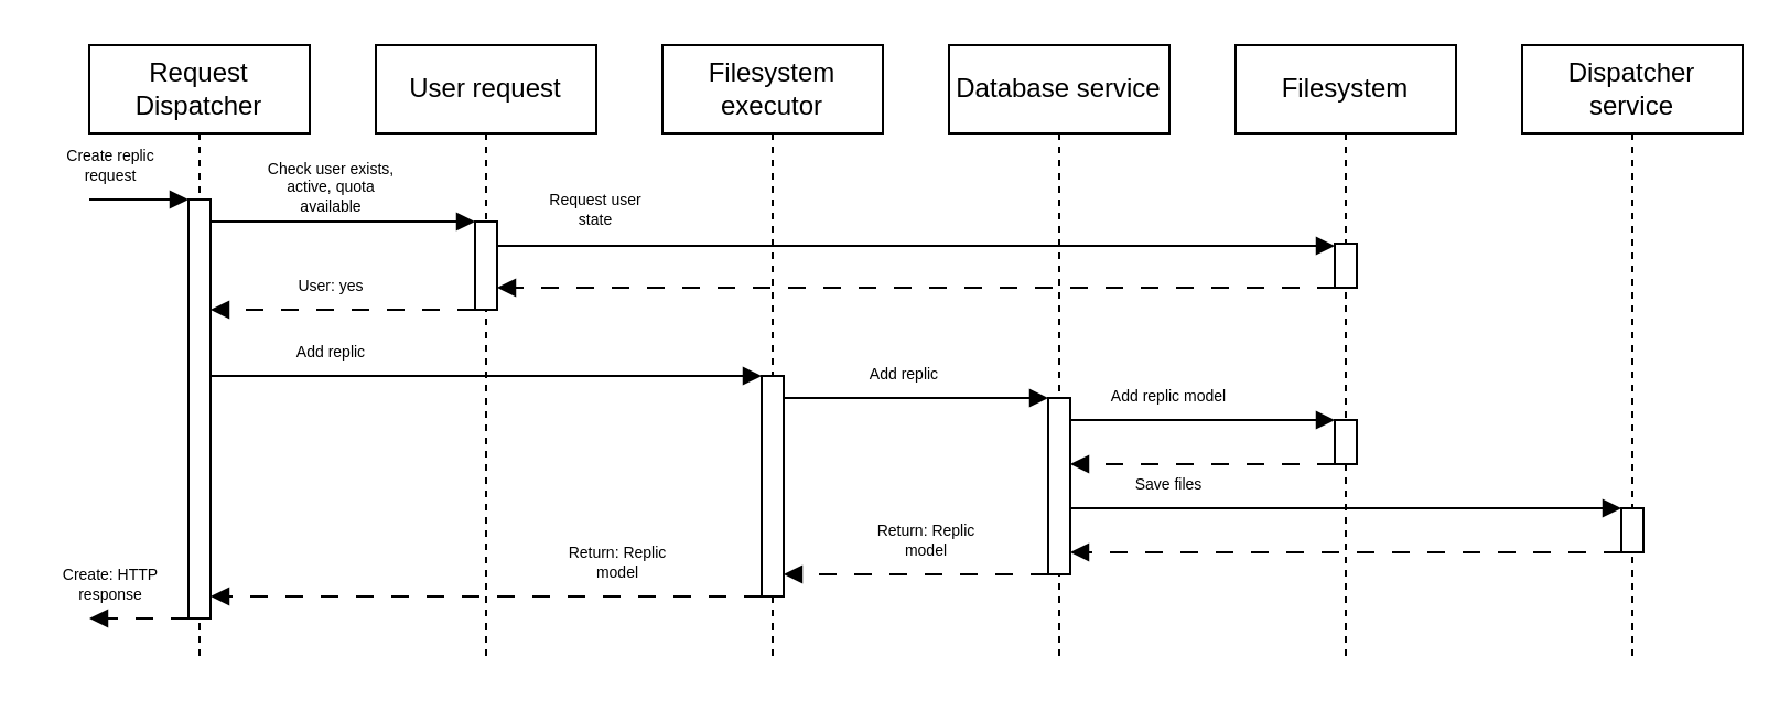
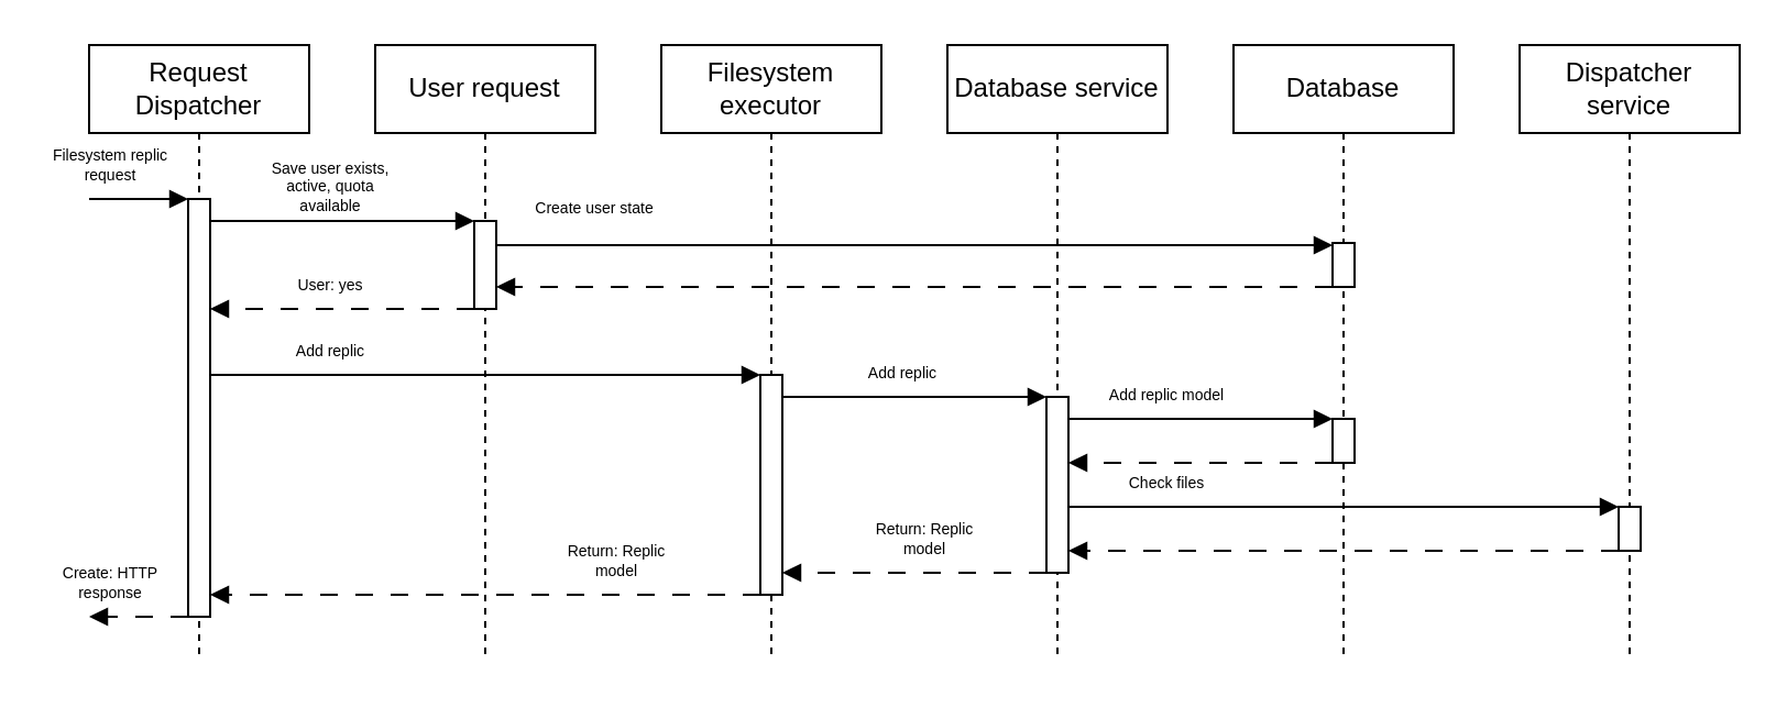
  <mxCell id="0" />
  <mxCell id="1" parent="0" />
  <mxCell id="2" value="Request Dispatcher" style="shape=umlLifeline;perimeter=lifelinePerimeter;whiteSpace=wrap;html=1;container=1;dropTarget=0;collapsible=0;recursiveResize=0;outlineConnect=0;portConstraint=eastwest;newEdgeStyle={&quot;edgeStyle&quot;:&quot;elbowEdgeStyle&quot;,&quot;elbow&quot;:&quot;vertical&quot;,&quot;curved&quot;:0,&quot;rounded&quot;:0};" vertex="1" parent="1"><mxGeometry x="40" y="20" width="100" height="280" as="geometry" /></mxCell>
  <mxCell id="3" style="edgeStyle=orthogonalEdgeStyle;rounded=0;orthogonalLoop=1;jettySize=auto;html=1;curved=0;endArrow=block;endFill=1;" edge="1" parent="2"><mxGeometry relative="1" as="geometry"><mxPoint x="45" y="70" as="targetPoint" /><mxPoint y="70" as="sourcePoint" /></mxGeometry></mxCell>
  <mxCell id="4" value="" style="html=1;points=[[0,0,0,0,5],[0,1,0,0,-5],[1,0,0,0,5],[1,1,0,0,-5]];perimeter=orthogonalPerimeter;outlineConnect=0;targetShapes=umlLifeline;portConstraint=eastwest;newEdgeStyle={&quot;curved&quot;:0,&quot;rounded&quot;:0};" vertex="1" parent="2"><mxGeometry x="45" y="70" width="10" height="190" as="geometry" /></mxCell>
- <mxCell id="5" value="Create replic request" style="text;html=1;align=center;verticalAlign=middle;whiteSpace=wrap;rounded=0;fontSize=7;" vertex="1" parent="1"><mxGeometry x="20" y="60" width="60" height="30" as="geometry" /></mxCell>
+ <mxCell id="5" value="Filesystem replic request" style="text;html=1;align=center;verticalAlign=middle;whiteSpace=wrap;rounded=0;fontSize=7;" vertex="1" parent="1"><mxGeometry x="20" y="60" width="60" height="30" as="geometry" /></mxCell>
  <mxCell id="6" value="User request" style="shape=umlLifeline;perimeter=lifelinePerimeter;whiteSpace=wrap;html=1;container=1;dropTarget=0;collapsible=0;recursiveResize=0;outlineConnect=0;portConstraint=eastwest;newEdgeStyle={&quot;edgeStyle&quot;:&quot;elbowEdgeStyle&quot;,&quot;elbow&quot;:&quot;vertical&quot;,&quot;curved&quot;:0,&quot;rounded&quot;:0};" vertex="1" parent="1"><mxGeometry x="170" y="20" width="100" height="280" as="geometry" /></mxCell>
  <mxCell id="7" value="" style="html=1;points=[[0,0,0,0,5],[0,1,0,0,-5],[1,0,0,0,5],[1,1,0,0,-5]];perimeter=orthogonalPerimeter;outlineConnect=0;targetShapes=umlLifeline;portConstraint=eastwest;newEdgeStyle={&quot;curved&quot;:0,&quot;rounded&quot;:0};" vertex="1" parent="6"><mxGeometry x="45" y="80" width="10" height="40" as="geometry" /></mxCell>
  <mxCell id="8" style="edgeStyle=orthogonalEdgeStyle;rounded=0;orthogonalLoop=1;jettySize=auto;html=1;curved=0;endArrow=block;endFill=1;" edge="1" parent="1"><mxGeometry relative="1" as="geometry"><mxPoint x="215" y="100" as="targetPoint" /><mxPoint x="95" y="100" as="sourcePoint" /></mxGeometry></mxCell>
- <mxCell id="9" value="Check user exists, active, quota available" style="text;html=1;align=center;verticalAlign=middle;whiteSpace=wrap;rounded=0;fontSize=7;" vertex="1" parent="1"><mxGeometry x="120" y="70" width="60" height="30" as="geometry" /></mxCell>
+ <mxCell id="9" value="Save user exists, active, quota available" style="text;html=1;align=center;verticalAlign=middle;whiteSpace=wrap;rounded=0;fontSize=7;" vertex="1" parent="1"><mxGeometry x="120" y="70" width="60" height="30" as="geometry" /></mxCell>
  <mxCell id="10" style="edgeStyle=orthogonalEdgeStyle;rounded=0;orthogonalLoop=1;jettySize=auto;html=1;curved=0;endArrow=block;endFill=1;dashed=1;dashPattern=8 8;" edge="1" parent="1" source="7" target="4"><mxGeometry relative="1" as="geometry"><mxPoint x="225" y="110" as="targetPoint" /><mxPoint x="105" y="110" as="sourcePoint" /><Array as="points"><mxPoint x="200" y="140" /><mxPoint x="200" y="140" /></Array></mxGeometry></mxCell>
  <mxCell id="11" value="User: yes" style="text;html=1;align=center;verticalAlign=middle;whiteSpace=wrap;rounded=0;fontSize=7;" vertex="1" parent="1"><mxGeometry x="120" y="120" width="60" height="20" as="geometry" /></mxCell>
- <mxCell id="12" value="Filesystem" style="shape=umlLifeline;perimeter=lifelinePerimeter;whiteSpace=wrap;html=1;container=1;dropTarget=0;collapsible=0;recursiveResize=0;outlineConnect=0;portConstraint=eastwest;newEdgeStyle={&quot;edgeStyle&quot;:&quot;elbowEdgeStyle&quot;,&quot;elbow&quot;:&quot;vertical&quot;,&quot;curved&quot;:0,&quot;rounded&quot;:0};" vertex="1" parent="1"><mxGeometry x="560" y="20" width="100" height="280" as="geometry" /></mxCell>
+ <mxCell id="12" value="Database" style="shape=umlLifeline;perimeter=lifelinePerimeter;whiteSpace=wrap;html=1;container=1;dropTarget=0;collapsible=0;recursiveResize=0;outlineConnect=0;portConstraint=eastwest;newEdgeStyle={&quot;edgeStyle&quot;:&quot;elbowEdgeStyle&quot;,&quot;elbow&quot;:&quot;vertical&quot;,&quot;curved&quot;:0,&quot;rounded&quot;:0};" vertex="1" parent="1"><mxGeometry x="560" y="20" width="100" height="280" as="geometry" /></mxCell>
  <mxCell id="13" value="" style="html=1;points=[[0,0,0,0,5],[0,1,0,0,-5],[1,0,0,0,5],[1,1,0,0,-5]];perimeter=orthogonalPerimeter;outlineConnect=0;targetShapes=umlLifeline;portConstraint=eastwest;newEdgeStyle={&quot;curved&quot;:0,&quot;rounded&quot;:0};" vertex="1" parent="12"><mxGeometry x="45" y="90" width="10" height="20" as="geometry" /></mxCell>
  <mxCell id="14" value="" style="html=1;points=[[0,0,0,0,5],[0,1,0,0,-5],[1,0,0,0,5],[1,1,0,0,-5]];perimeter=orthogonalPerimeter;outlineConnect=0;targetShapes=umlLifeline;portConstraint=eastwest;newEdgeStyle={&quot;curved&quot;:0,&quot;rounded&quot;:0};" vertex="1" parent="12"><mxGeometry x="45" y="170" width="10" height="20" as="geometry" /></mxCell>
  <mxCell id="15" style="edgeStyle=orthogonalEdgeStyle;rounded=0;orthogonalLoop=1;jettySize=auto;html=1;curved=0;endArrow=block;endFill=1;" edge="1" parent="1" target="13"><mxGeometry relative="1" as="geometry"><mxPoint x="345" y="110" as="targetPoint" /><mxPoint x="225" y="110" as="sourcePoint" /><Array as="points"><mxPoint x="225" y="111" /></Array></mxGeometry></mxCell>
- <mxCell id="16" value="Request user state" style="text;html=1;align=center;verticalAlign=middle;whiteSpace=wrap;rounded=0;fontSize=7;" vertex="1" parent="1"><mxGeometry x="240" y="80" width="60" height="30" as="geometry" /></mxCell>
+ <mxCell id="16" value="Create user state" style="text;html=1;align=center;verticalAlign=middle;whiteSpace=wrap;rounded=0;fontSize=7;" vertex="1" parent="1"><mxGeometry x="240" y="80" width="60" height="30" as="geometry" /></mxCell>
  <mxCell id="17" style="edgeStyle=orthogonalEdgeStyle;rounded=0;orthogonalLoop=1;jettySize=auto;html=1;curved=0;endArrow=block;endFill=1;dashed=1;dashPattern=8 8;" edge="1" parent="1" source="13" target="7"><mxGeometry relative="1" as="geometry"><mxPoint x="225" y="130" as="targetPoint" /><mxPoint x="345" y="130" as="sourcePoint" /><Array as="points"><mxPoint x="300" y="130" /><mxPoint x="300" y="130" /></Array></mxGeometry></mxCell>
  <mxCell id="18" value="Database service" style="shape=umlLifeline;perimeter=lifelinePerimeter;whiteSpace=wrap;html=1;container=1;dropTarget=0;collapsible=0;recursiveResize=0;outlineConnect=0;portConstraint=eastwest;newEdgeStyle={&quot;edgeStyle&quot;:&quot;elbowEdgeStyle&quot;,&quot;elbow&quot;:&quot;vertical&quot;,&quot;curved&quot;:0,&quot;rounded&quot;:0};" vertex="1" parent="1"><mxGeometry x="430" y="20" width="100" height="280" as="geometry" /></mxCell>
  <mxCell id="19" value="" style="html=1;points=[[0,0,0,0,5],[0,1,0,0,-5],[1,0,0,0,5],[1,1,0,0,-5]];perimeter=orthogonalPerimeter;outlineConnect=0;targetShapes=umlLifeline;portConstraint=eastwest;newEdgeStyle={&quot;curved&quot;:0,&quot;rounded&quot;:0};" vertex="1" parent="18"><mxGeometry x="45" y="160" width="10" height="80" as="geometry" /></mxCell>
  <mxCell id="20" style="edgeStyle=orthogonalEdgeStyle;rounded=0;orthogonalLoop=1;jettySize=auto;html=1;curved=0;endArrow=block;endFill=1;" edge="1" parent="1" source="4" target="28"><mxGeometry relative="1" as="geometry"><mxPoint x="300" y="170" as="targetPoint" /><mxPoint x="105" y="110" as="sourcePoint" /><Array as="points"><mxPoint x="160" y="170" /><mxPoint x="160" y="170" /></Array></mxGeometry></mxCell>
  <mxCell id="21" value="Add replic" style="text;html=1;align=center;verticalAlign=middle;whiteSpace=wrap;rounded=0;fontSize=7;" vertex="1" parent="1"><mxGeometry x="120" y="150" width="60" height="20" as="geometry" /></mxCell>
  <mxCell id="22" style="edgeStyle=orthogonalEdgeStyle;rounded=0;orthogonalLoop=1;jettySize=auto;html=1;curved=0;endArrow=block;endFill=1;" edge="1" parent="1" source="28" target="19"><mxGeometry relative="1" as="geometry"><mxPoint x="355" y="180" as="targetPoint" /><mxPoint x="105" y="180" as="sourcePoint" /><Array as="points"><mxPoint x="390" y="180" /><mxPoint x="390" y="180" /></Array></mxGeometry></mxCell>
  <mxCell id="23" value="Add replic" style="text;html=1;align=center;verticalAlign=middle;whiteSpace=wrap;rounded=0;fontSize=7;" vertex="1" parent="1"><mxGeometry x="380" y="160" width="60" height="20" as="geometry" /></mxCell>
  <mxCell id="24" style="edgeStyle=orthogonalEdgeStyle;rounded=0;orthogonalLoop=1;jettySize=auto;html=1;curved=0;endArrow=block;endFill=1;dashed=1;dashPattern=8 8;" edge="1" parent="1" source="14" target="19"><mxGeometry relative="1" as="geometry"><mxPoint x="235" y="140" as="targetPoint" /><mxPoint x="525" y="140" as="sourcePoint" /><Array as="points"><mxPoint x="570" y="210" /><mxPoint x="570" y="210" /></Array></mxGeometry></mxCell>
  <mxCell id="25" value="Dispatcher service" style="shape=umlLifeline;perimeter=lifelinePerimeter;whiteSpace=wrap;html=1;container=1;dropTarget=0;collapsible=0;recursiveResize=0;outlineConnect=0;portConstraint=eastwest;newEdgeStyle={&quot;edgeStyle&quot;:&quot;elbowEdgeStyle&quot;,&quot;elbow&quot;:&quot;vertical&quot;,&quot;curved&quot;:0,&quot;rounded&quot;:0};" vertex="1" parent="1"><mxGeometry x="690" y="20" width="100" height="280" as="geometry" /></mxCell>
  <mxCell id="26" value="" style="html=1;points=[[0,0,0,0,5],[0,1,0,0,-5],[1,0,0,0,5],[1,1,0,0,-5]];perimeter=orthogonalPerimeter;outlineConnect=0;targetShapes=umlLifeline;portConstraint=eastwest;newEdgeStyle={&quot;curved&quot;:0,&quot;rounded&quot;:0};" vertex="1" parent="25"><mxGeometry x="45" y="210" width="10" height="20" as="geometry" /></mxCell>
  <mxCell id="27" value="Filesystem executor" style="shape=umlLifeline;perimeter=lifelinePerimeter;whiteSpace=wrap;html=1;container=1;dropTarget=0;collapsible=0;recursiveResize=0;outlineConnect=0;portConstraint=eastwest;newEdgeStyle={&quot;edgeStyle&quot;:&quot;elbowEdgeStyle&quot;,&quot;elbow&quot;:&quot;vertical&quot;,&quot;curved&quot;:0,&quot;rounded&quot;:0};" vertex="1" parent="1"><mxGeometry x="300" y="20" width="100" height="280" as="geometry" /></mxCell>
  <mxCell id="28" value="" style="html=1;points=[[0,0,0,0,5],[0,1,0,0,-5],[1,0,0,0,5],[1,1,0,0,-5]];perimeter=orthogonalPerimeter;outlineConnect=0;targetShapes=umlLifeline;portConstraint=eastwest;newEdgeStyle={&quot;curved&quot;:0,&quot;rounded&quot;:0};" vertex="1" parent="27"><mxGeometry x="45" y="150" width="10" height="100" as="geometry" /></mxCell>
  <mxCell id="29" style="edgeStyle=orthogonalEdgeStyle;rounded=0;orthogonalLoop=1;jettySize=auto;html=1;curved=0;endArrow=block;endFill=1;" edge="1" parent="1" source="19" target="14"><mxGeometry relative="1" as="geometry"><mxPoint x="485" y="190" as="targetPoint" /><mxPoint x="365" y="190" as="sourcePoint" /><Array as="points"><mxPoint x="520" y="190" /><mxPoint x="520" y="190" /></Array></mxGeometry></mxCell>
  <mxCell id="30" value="Add replic model" style="text;html=1;align=center;verticalAlign=middle;whiteSpace=wrap;rounded=0;fontSize=7;" vertex="1" parent="1"><mxGeometry x="500" y="170" width="60" height="20" as="geometry" /></mxCell>
  <mxCell id="31" style="edgeStyle=orthogonalEdgeStyle;rounded=0;orthogonalLoop=1;jettySize=auto;html=1;curved=0;endArrow=block;endFill=1;" edge="1" parent="1" source="19" target="26"><mxGeometry relative="1" as="geometry"><mxPoint x="615" y="200" as="targetPoint" /><mxPoint x="495" y="200" as="sourcePoint" /><Array as="points"><mxPoint x="670" y="230" /><mxPoint x="670" y="230" /></Array></mxGeometry></mxCell>
- <mxCell id="32" value="Save files" style="text;html=1;align=center;verticalAlign=middle;whiteSpace=wrap;rounded=0;fontSize=7;" vertex="1" parent="1"><mxGeometry x="500" y="210" width="60" height="20" as="geometry" /></mxCell>
+ <mxCell id="32" value="Check files" style="text;html=1;align=center;verticalAlign=middle;whiteSpace=wrap;rounded=0;fontSize=7;" vertex="1" parent="1"><mxGeometry x="500" y="210" width="60" height="20" as="geometry" /></mxCell>
  <mxCell id="33" style="edgeStyle=orthogonalEdgeStyle;rounded=0;orthogonalLoop=1;jettySize=auto;html=1;curved=0;endArrow=block;endFill=1;dashed=1;dashPattern=8 8;" edge="1" parent="1" source="26" target="19"><mxGeometry relative="1" as="geometry"><mxPoint x="495" y="220" as="targetPoint" /><mxPoint x="615" y="220" as="sourcePoint" /><Array as="points"><mxPoint x="610" y="250" /><mxPoint x="610" y="250" /></Array></mxGeometry></mxCell>
  <mxCell id="34" style="edgeStyle=orthogonalEdgeStyle;rounded=0;orthogonalLoop=1;jettySize=auto;html=1;curved=0;endArrow=block;endFill=1;dashed=1;dashPattern=8 8;" edge="1" parent="1" source="19" target="28"><mxGeometry relative="1" as="geometry"><mxPoint x="495" y="220" as="targetPoint" /><mxPoint x="615" y="220" as="sourcePoint" /><Array as="points"><mxPoint x="410" y="260" /><mxPoint x="410" y="260" /></Array></mxGeometry></mxCell>
  <mxCell id="35" value="Return: Replic model" style="text;html=1;align=center;verticalAlign=middle;whiteSpace=wrap;rounded=0;fontSize=7;" vertex="1" parent="1"><mxGeometry x="390" y="230" width="60" height="30" as="geometry" /></mxCell>
  <mxCell id="36" style="edgeStyle=orthogonalEdgeStyle;rounded=0;orthogonalLoop=1;jettySize=auto;html=1;curved=0;endArrow=block;endFill=1;dashed=1;dashPattern=8 8;" edge="1" parent="1" source="28" target="4"><mxGeometry relative="1" as="geometry"><mxPoint x="365" y="270" as="targetPoint" /><mxPoint x="485" y="270" as="sourcePoint" /><Array as="points"><mxPoint x="280" y="270" /><mxPoint x="280" y="270" /></Array></mxGeometry></mxCell>
  <mxCell id="37" value="Return: Replic model" style="text;html=1;align=center;verticalAlign=middle;whiteSpace=wrap;rounded=0;fontSize=7;" vertex="1" parent="1"><mxGeometry x="250" y="240" width="60" height="30" as="geometry" /></mxCell>
  <mxCell id="38" style="edgeStyle=orthogonalEdgeStyle;rounded=0;orthogonalLoop=1;jettySize=auto;html=1;curved=0;endArrow=block;endFill=1;dashed=1;dashPattern=8 8;" edge="1" parent="1" source="4"><mxGeometry relative="1" as="geometry"><mxPoint x="40" y="280" as="targetPoint" /><mxPoint x="355" y="280" as="sourcePoint" /><Array as="points"><mxPoint x="40" y="280" /><mxPoint x="40" y="280" /></Array></mxGeometry></mxCell>
  <mxCell id="39" value="Create: HTTP response" style="text;html=1;align=center;verticalAlign=middle;whiteSpace=wrap;rounded=0;fontSize=7;" vertex="1" parent="1"><mxGeometry x="20" y="250" width="60" height="30" as="geometry" /></mxCell>
